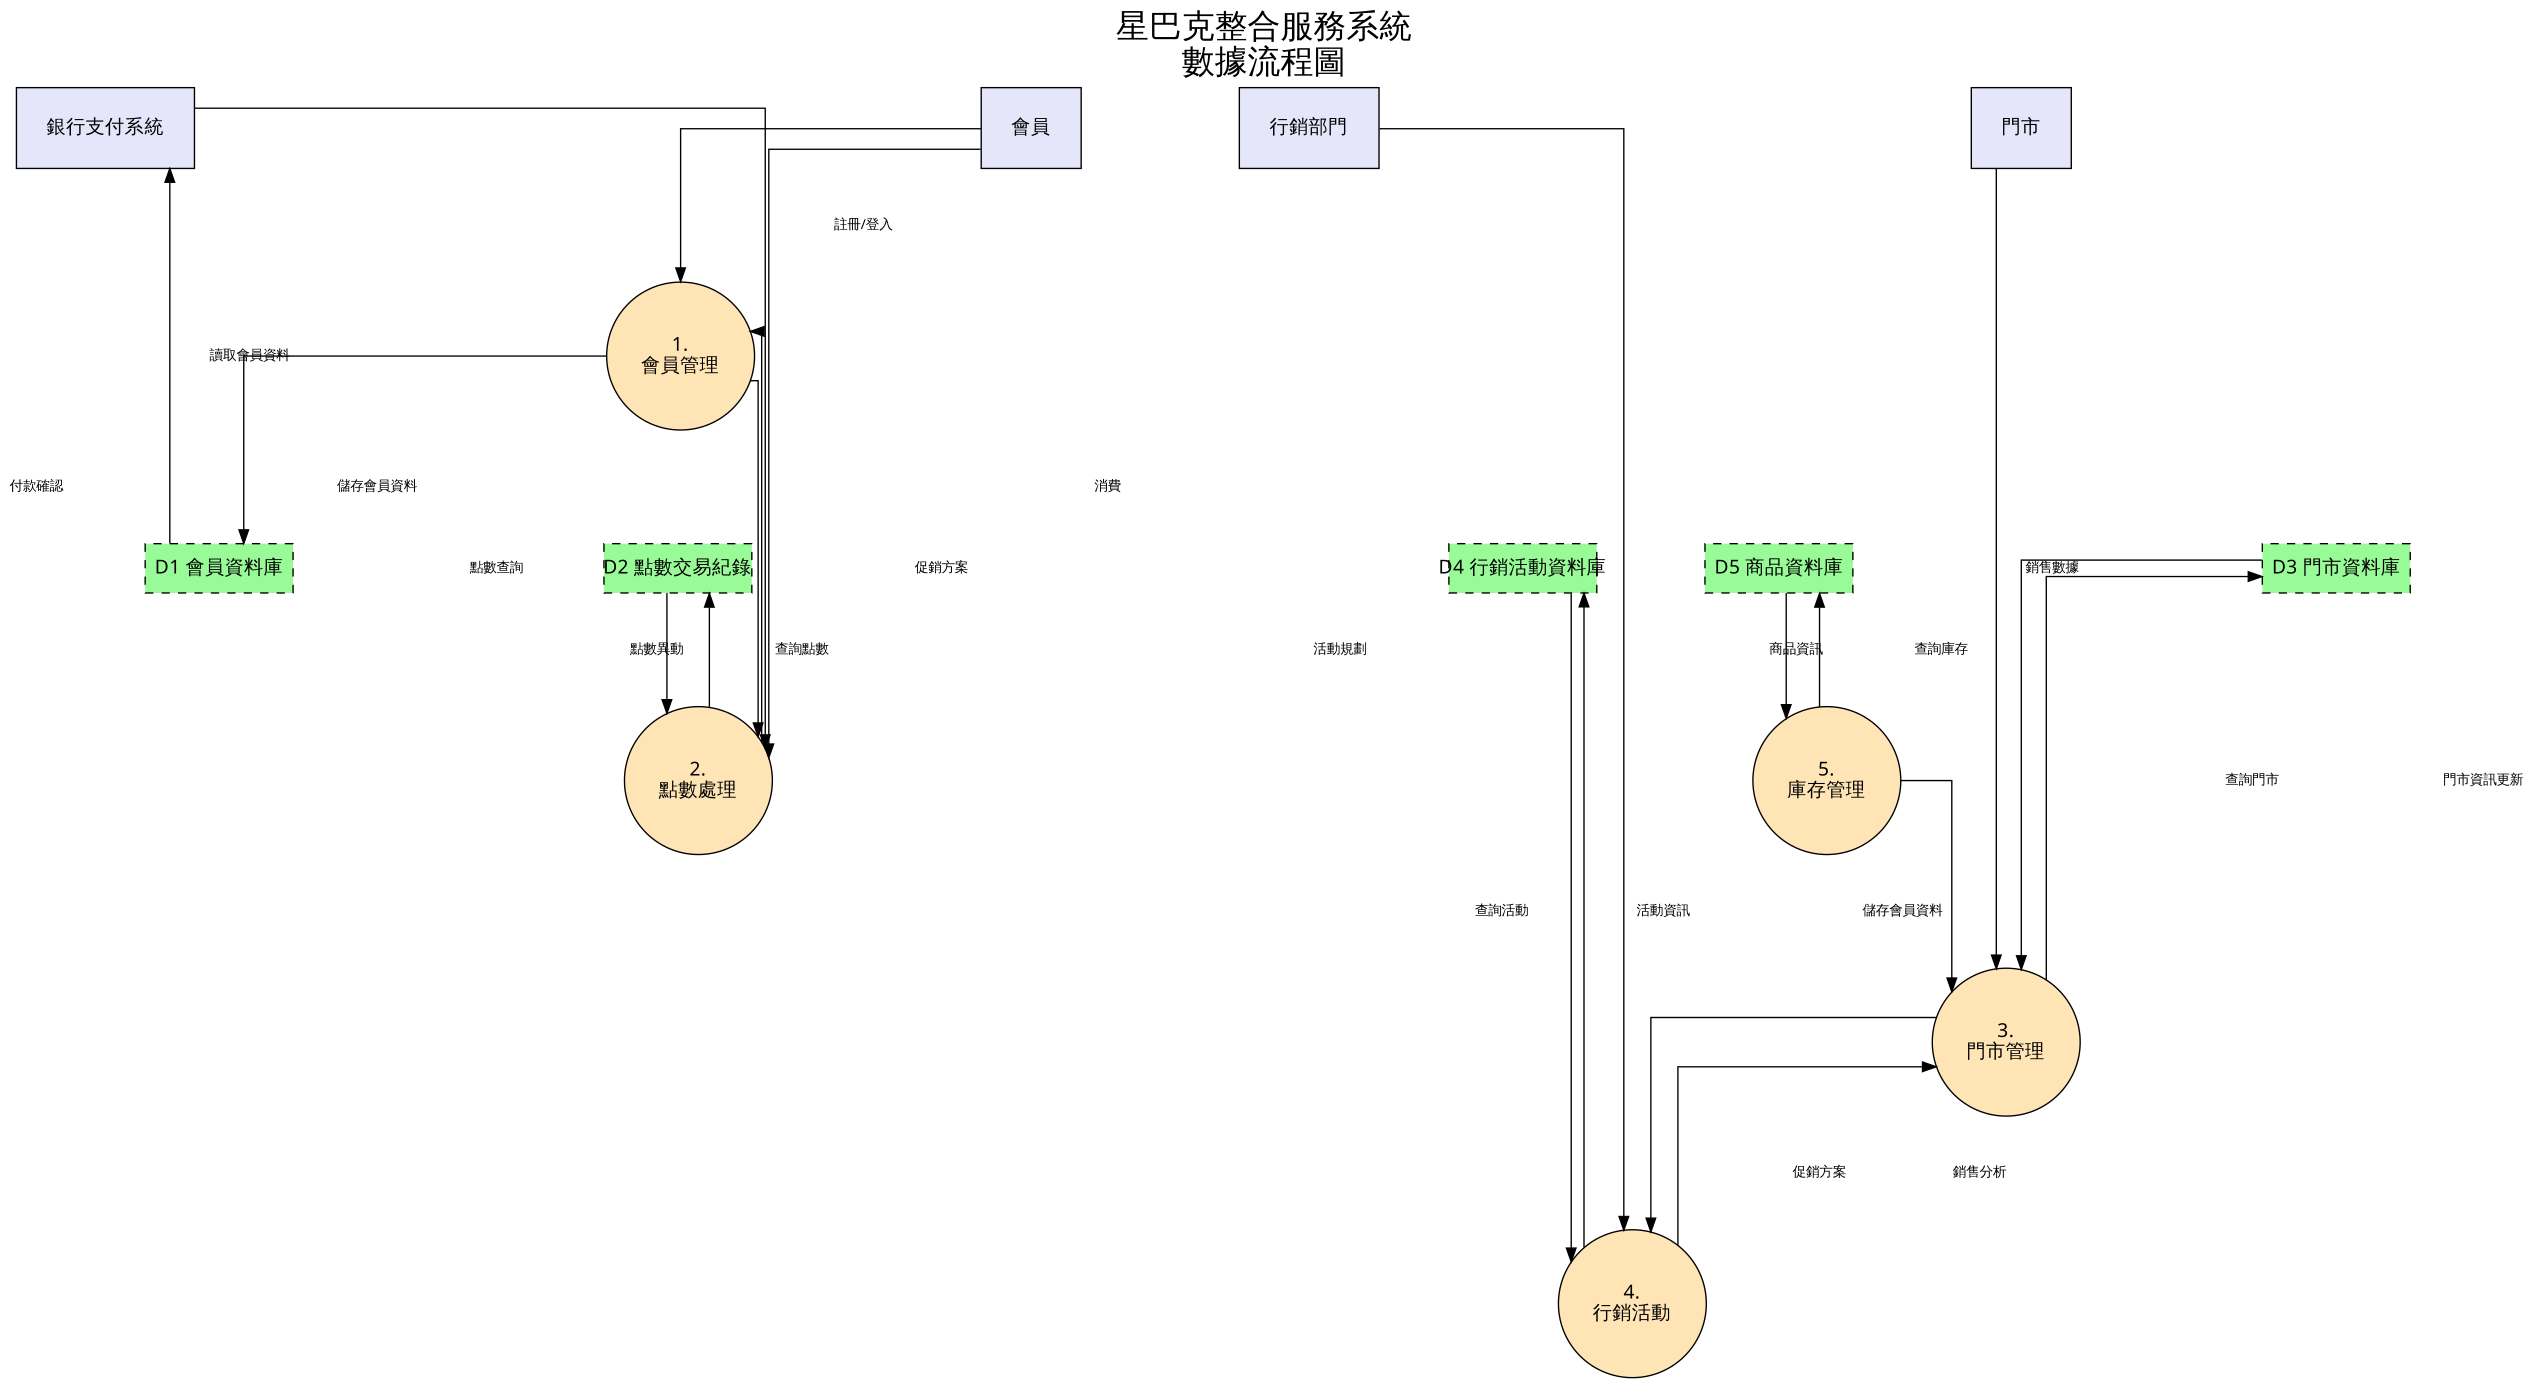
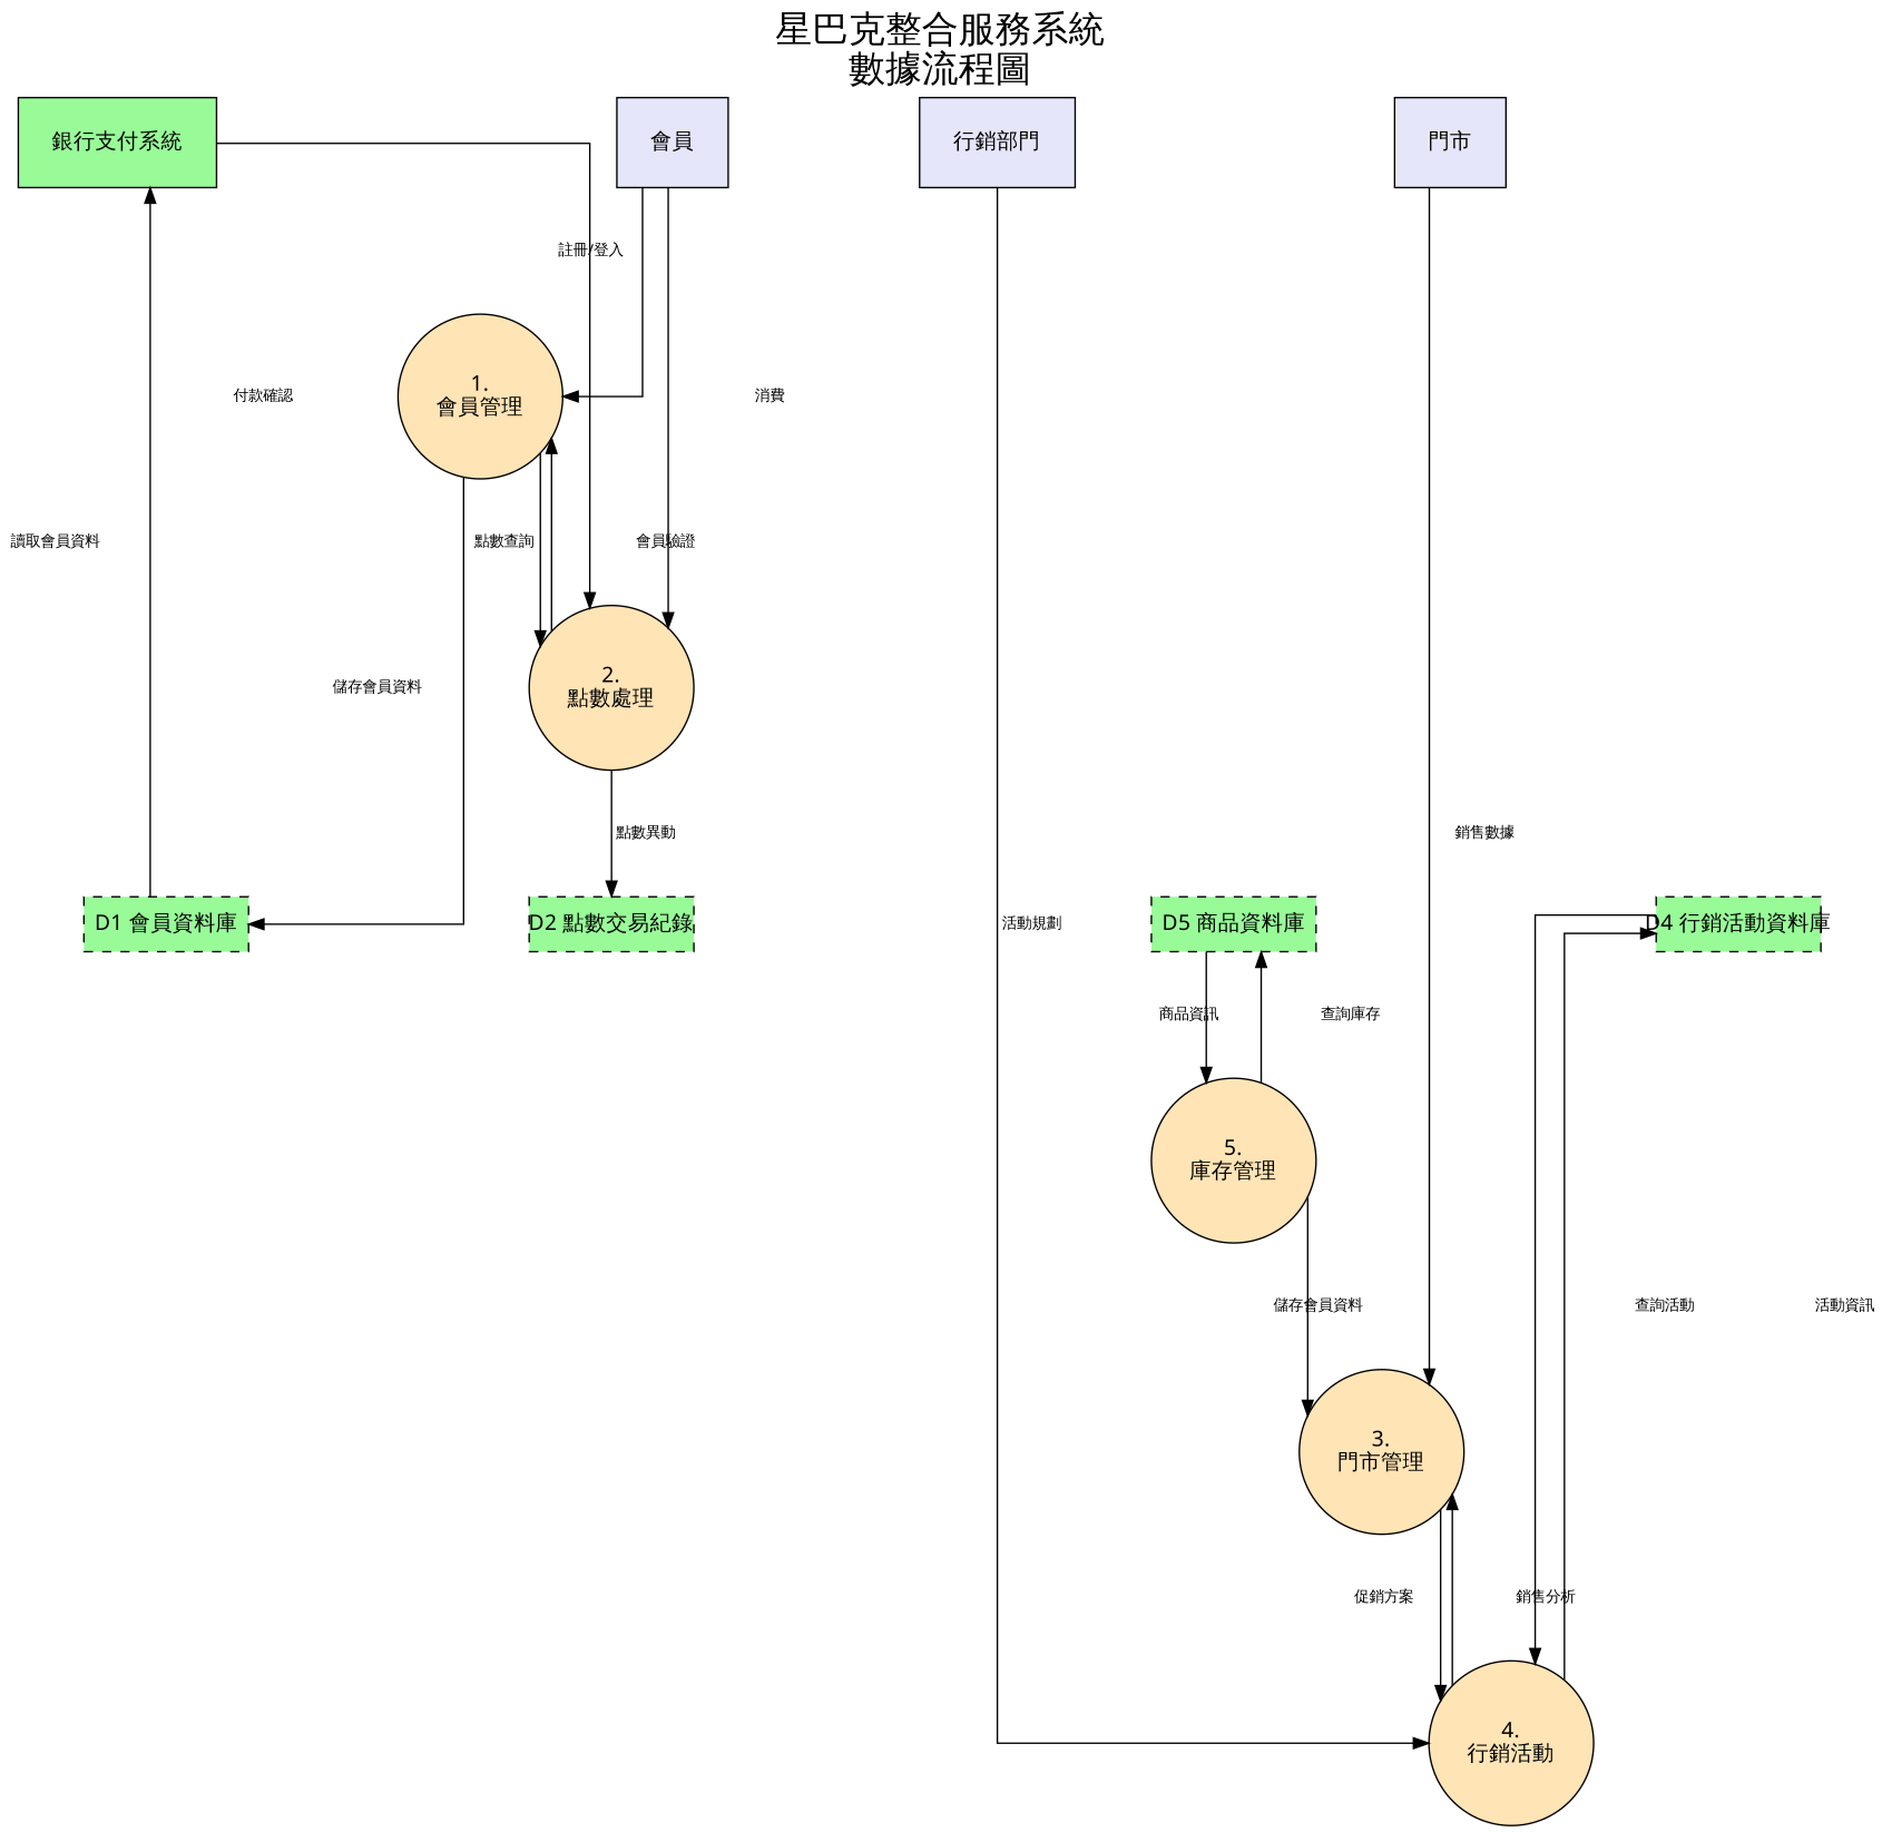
  digraph {
    fontname="Microsoft JhengHei"
    fontsize=24
    label="星巴克整合服務系統\n數據流程圖"
    labelloc=t
    nodesep=0.8
    rankdir=TB
    ranksep=1.0
    splines=ortho
    node [fillcolor="#98FB98" fontname="Microsoft JhengHei" fontsize=14 margin=0.3 shape=box style=filled fixedsize=true]
    edge [color=black fontname="Microsoft JhengHei" fontsize=10]
    n1 [fillcolor="#E6E6FA" label="會員" fixedsize=""]
    n2 [fillcolor="#E6E6FA" label="門市" fixedsize=""]
    n3 [fillcolor="#E6E6FA" label="行銷部門" fixedsize=""]
-   n4 [fillcolor="#E6E6FA" label="銀行支付系統" fixedsize=""]
+   n4 [label="銀行支付系統" fixedsize=""]
    n5 [label="D1 會員資料庫" style="filled,dashed" width=1.5]
    n6 [label="D2 點數交易紀錄" style="filled,dashed" width=1.5]
-   n7 [label="D3 門市資料庫" style="filled,dashed" width=1.5]
    n8 [label="D4 行銷活動資料庫" style="filled,dashed" width=1.5]
    n9 [label="D5 商品資料庫" style="filled,dashed" width=1.5]
    n10 [fillcolor="#FFE4B5" label="1.\n會員管理" shape=circle width=1.5]
    n11 [fillcolor="#FFE4B5" label="2.\n點數處理" shape=circle width=1.5]
    n12 [fillcolor="#FFE4B5" label="3.\n門市管理" shape=circle width=1.5]
    n13 [fillcolor="#FFE4B5" label="4.\n行銷活動" shape=circle width=1.5]
    n14 [fillcolor="#FFE4B5" label="5.\n庫存管理" shape=circle width=1.5]
    subgraph sub_1 {
      rank=same
      n1
      n2
      n3
      n4
    }
    subgraph sub_2 {
      rank=same
      n5
      n6
-     n7
      n8
      n9
    }
    n1 -> n10 [label=" 註冊/登入"]
    n1 -> n11 [label=" 消費"]
    n2 -> n12 [label=" 銷售數據"]
    n3 -> n13 [label=" 活動規劃"]
    n4 -> n11 [label=" 付款確認"]
    n5 -> n4 [label=" 讀取會員資料"]
-   n6 -> n11 [label=" 查詢點數"]
-   n7 -> n12 [label=" 查詢門市"]
    n8 -> n13 [label=" 查詢活動"]
    n9 -> n14 [label=" 查詢庫存"]
    n10 -> n5 [label=" 儲存會員資料"]
-   n10 -> n11 [label=" 促銷方案"]
+   n10 -> n11 [label=" 會員驗證"]
    n11 -> n6 [label=" 點數異動"]
    n11 -> n10 [label=" 點數查詢"]
-   n12 -> n7 [label=" 門市資訊更新"]
    n12 -> n13 [label=" 銷售分析"]
    n13 -> n8 [label=" 活動資訊"]
    n13 -> n12 [label=" 促銷方案"]
    n14 -> n9 [label=" 商品資訊"]
    n14 -> n12 [label=" 儲存會員資料"]
  }
